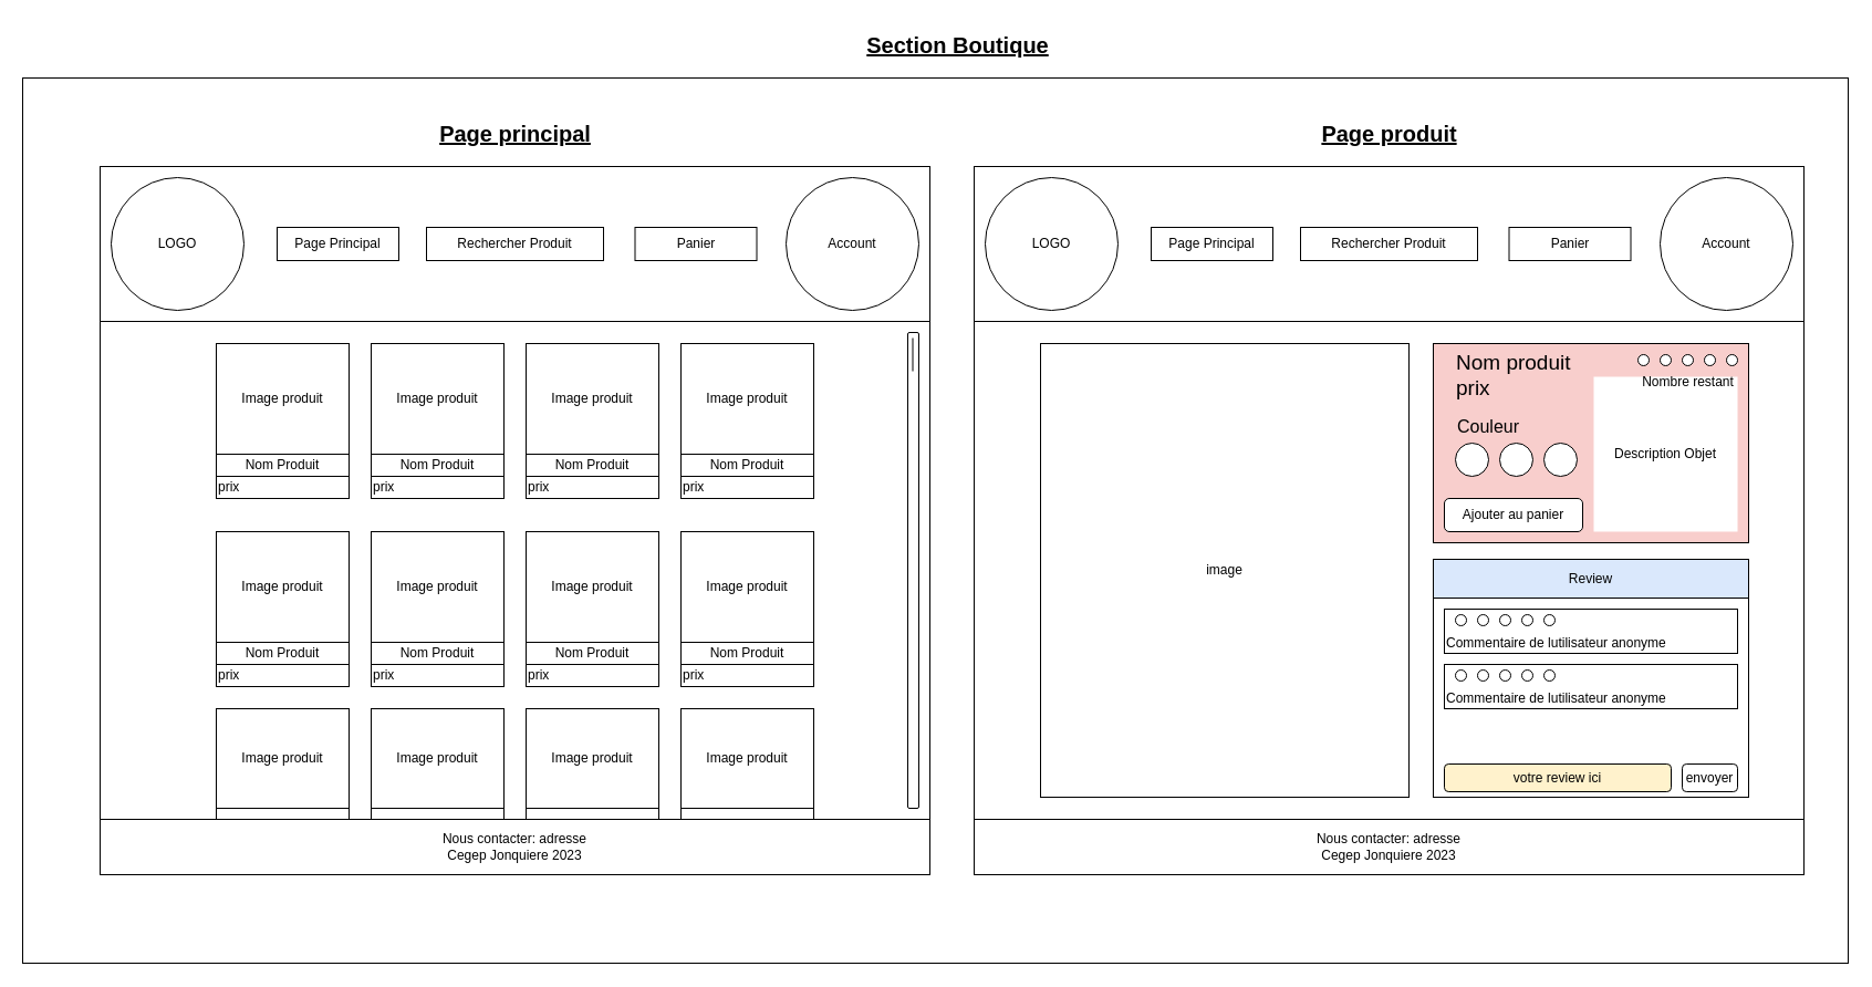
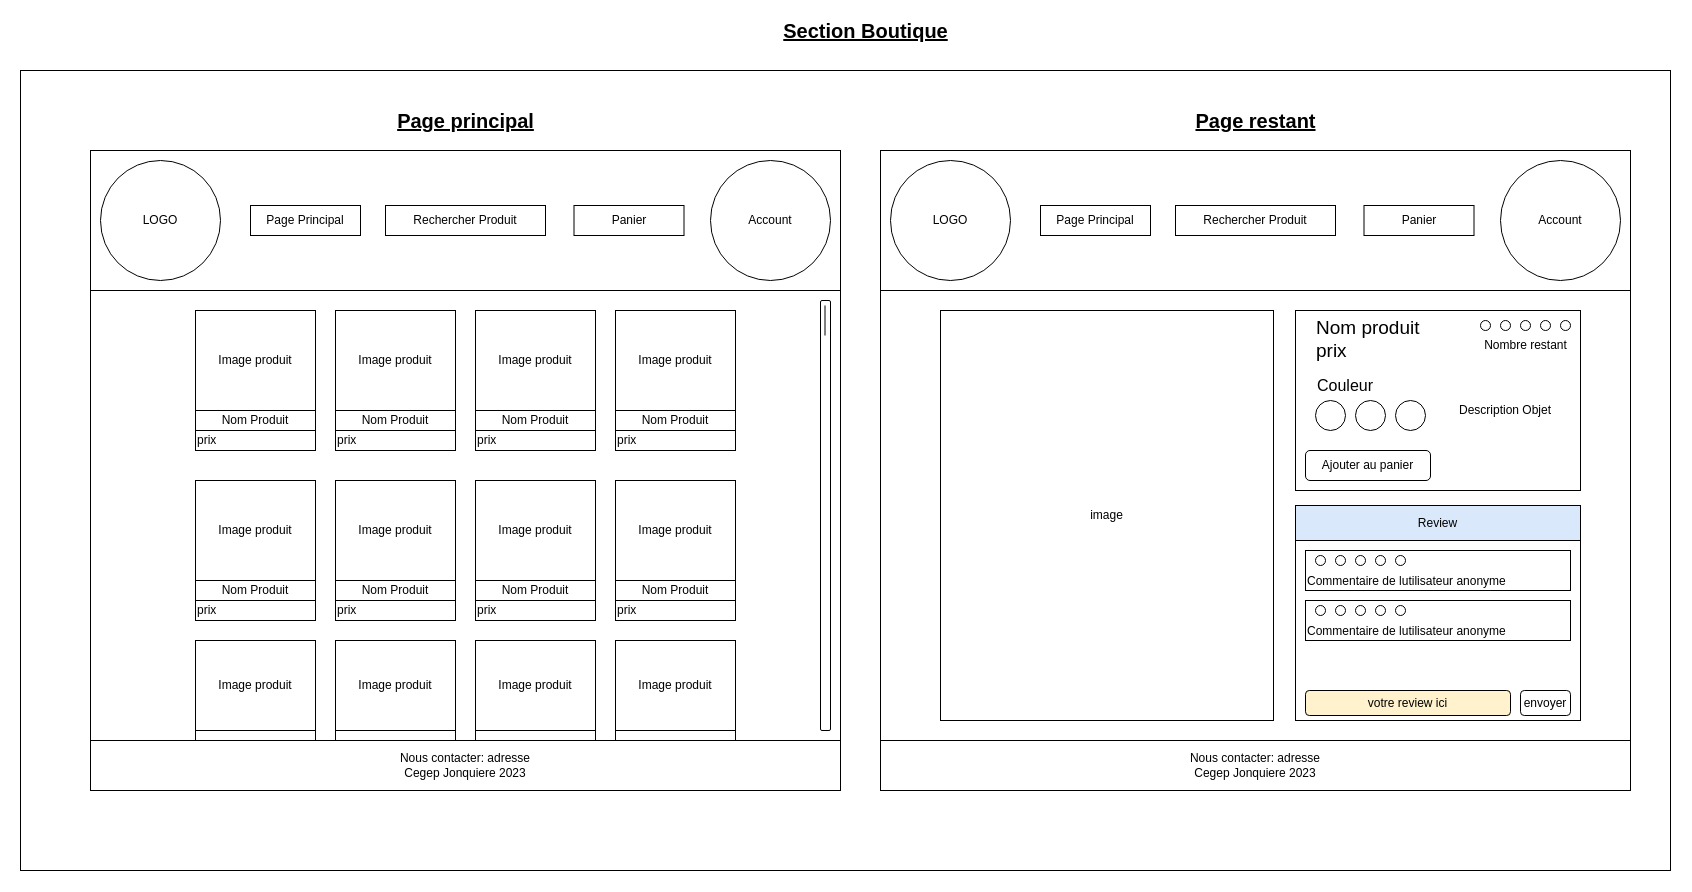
  <mxCell id="0" />
  <mxCell id="1" parent="0" />
  <mxCell id="2" value="" style="rounded=0;whiteSpace=wrap;html=1;" vertex="1" parent="1"><mxGeometry x="20" y="70" width="1650" height="800" as="geometry" /></mxCell>
  <mxCell id="3" value="" style="rounded=0;whiteSpace=wrap;html=1;" vertex="1" parent="1"><mxGeometry x="90" y="150" width="750" height="640" as="geometry" /></mxCell>
  <mxCell id="4" value="" style="rounded=0;whiteSpace=wrap;html=1;" vertex="1" parent="1"><mxGeometry x="90" y="150" width="750" height="140" as="geometry" /></mxCell>
  <mxCell id="5" value="LOGO" style="ellipse;whiteSpace=wrap;html=1;" vertex="1" parent="1"><mxGeometry x="100" y="160" width="120" height="120" as="geometry" /></mxCell>
  <mxCell id="6" value="Page Principal" style="rounded=0;whiteSpace=wrap;html=1;" vertex="1" parent="1"><mxGeometry x="250" y="205" width="110" height="30" as="geometry" /></mxCell>
- <mxCell id="7" value="Section Boutique" style="text;html=1;align=center;verticalAlign=middle;resizable=0;points=[];autosize=1;strokeColor=none;fillColor=none;fontStyle=5;fontSize=20;" vertex="1" parent="1"><mxGeometry x="770" y="20" width="190" height="40" as="geometry" /></mxCell>
+ <mxCell id="7" value="Section Boutique" style="text;html=1;align=center;verticalAlign=middle;resizable=0;points=[];autosize=1;strokeColor=none;fillColor=none;fontStyle=5;fontSize=20;" vertex="1" parent="1"><mxGeometry x="770" y="10" width="190" height="40" as="geometry" /></mxCell>
  <mxCell id="8" value="Page principal" style="text;html=1;align=center;verticalAlign=middle;resizable=0;points=[];autosize=1;strokeColor=none;fillColor=none;fontStyle=5;fontSize=20;" vertex="1" parent="1"><mxGeometry x="385" y="100" width="160" height="40" as="geometry" /></mxCell>
  <mxCell id="9" value="Rechercher Produit" style="rounded=0;whiteSpace=wrap;html=1;" vertex="1" parent="1"><mxGeometry x="385" y="205" width="160" height="30" as="geometry" /></mxCell>
  <mxCell id="10" value="Panier" style="rounded=0;whiteSpace=wrap;html=1;" vertex="1" parent="1"><mxGeometry x="573.5" y="205" width="110" height="30" as="geometry" /></mxCell>
  <mxCell id="11" value="Account" style="ellipse;whiteSpace=wrap;html=1;" vertex="1" parent="1"><mxGeometry x="710" y="160" width="120" height="120" as="geometry" /></mxCell>
  <mxCell id="12" value="Nom Produit" style="rounded=0;whiteSpace=wrap;html=1;" vertex="1" parent="1"><mxGeometry x="195" y="410" width="120" height="20" as="geometry" /></mxCell>
  <mxCell id="13" value="Image produit" style="rounded=0;whiteSpace=wrap;html=1;" vertex="1" parent="1"><mxGeometry x="195" y="310" width="120" height="100" as="geometry" /></mxCell>
  <mxCell id="14" value="Nom Produit" style="rounded=0;whiteSpace=wrap;html=1;" vertex="1" parent="1"><mxGeometry x="335" y="410" width="120" height="20" as="geometry" /></mxCell>
  <mxCell id="15" value="Image produit" style="rounded=0;whiteSpace=wrap;html=1;" vertex="1" parent="1"><mxGeometry x="335" y="310" width="120" height="100" as="geometry" /></mxCell>
  <mxCell id="16" value="Nom Produit" style="rounded=0;whiteSpace=wrap;html=1;" vertex="1" parent="1"><mxGeometry x="475" y="410" width="120" height="20" as="geometry" /></mxCell>
  <mxCell id="17" value="Image produit" style="rounded=0;whiteSpace=wrap;html=1;" vertex="1" parent="1"><mxGeometry x="475" y="310" width="120" height="100" as="geometry" /></mxCell>
  <mxCell id="18" value="Nom Produit" style="rounded=0;whiteSpace=wrap;html=1;" vertex="1" parent="1"><mxGeometry x="615" y="410" width="120" height="20" as="geometry" /></mxCell>
  <mxCell id="19" value="Image produit" style="rounded=0;whiteSpace=wrap;html=1;" vertex="1" parent="1"><mxGeometry x="615" y="310" width="120" height="100" as="geometry" /></mxCell>
  <mxCell id="20" value="Nom Produit" style="rounded=0;whiteSpace=wrap;html=1;" vertex="1" parent="1"><mxGeometry x="195" y="580" width="120" height="20" as="geometry" /></mxCell>
  <mxCell id="21" value="Image produit" style="rounded=0;whiteSpace=wrap;html=1;" vertex="1" parent="1"><mxGeometry x="195" y="480" width="120" height="100" as="geometry" /></mxCell>
  <mxCell id="22" value="Nom Produit" style="rounded=0;whiteSpace=wrap;html=1;" vertex="1" parent="1"><mxGeometry x="335" y="580" width="120" height="20" as="geometry" /></mxCell>
  <mxCell id="23" value="Image produit" style="rounded=0;whiteSpace=wrap;html=1;" vertex="1" parent="1"><mxGeometry x="335" y="480" width="120" height="100" as="geometry" /></mxCell>
  <mxCell id="24" value="Nom Produit" style="rounded=0;whiteSpace=wrap;html=1;" vertex="1" parent="1"><mxGeometry x="475" y="580" width="120" height="20" as="geometry" /></mxCell>
  <mxCell id="25" value="Image produit" style="rounded=0;whiteSpace=wrap;html=1;" vertex="1" parent="1"><mxGeometry x="475" y="480" width="120" height="100" as="geometry" /></mxCell>
  <mxCell id="26" value="Nom Produit" style="rounded=0;whiteSpace=wrap;html=1;" vertex="1" parent="1"><mxGeometry x="615" y="580" width="120" height="20" as="geometry" /></mxCell>
  <mxCell id="27" value="Image produit" style="rounded=0;whiteSpace=wrap;html=1;" vertex="1" parent="1"><mxGeometry x="615" y="480" width="120" height="100" as="geometry" /></mxCell>
  <mxCell id="28" value="Nom Produit" style="rounded=0;whiteSpace=wrap;html=1;" vertex="1" parent="1"><mxGeometry x="195" y="730" width="120" height="30" as="geometry" /></mxCell>
  <mxCell id="29" value="Image produit" style="rounded=0;whiteSpace=wrap;html=1;" vertex="1" parent="1"><mxGeometry x="195" y="640" width="120" height="90" as="geometry" /></mxCell>
  <mxCell id="30" value="Add" style="rounded=0;whiteSpace=wrap;html=1;" vertex="1" parent="1"><mxGeometry x="255" y="760" width="60" height="20" as="geometry" /></mxCell>
  <mxCell id="31" value="dispo" style="rounded=0;whiteSpace=wrap;html=1;" vertex="1" parent="1"><mxGeometry x="195" y="760" width="60" height="20" as="geometry" /></mxCell>
  <mxCell id="32" value="Nom Produit" style="rounded=0;whiteSpace=wrap;html=1;" vertex="1" parent="1"><mxGeometry x="335" y="730" width="120" height="30" as="geometry" /></mxCell>
  <mxCell id="33" value="Image produit" style="rounded=0;whiteSpace=wrap;html=1;" vertex="1" parent="1"><mxGeometry x="335" y="640" width="120" height="90" as="geometry" /></mxCell>
  <mxCell id="34" value="Add" style="rounded=0;whiteSpace=wrap;html=1;" vertex="1" parent="1"><mxGeometry x="395" y="760" width="60" height="20" as="geometry" /></mxCell>
  <mxCell id="35" value="dispo" style="rounded=0;whiteSpace=wrap;html=1;" vertex="1" parent="1"><mxGeometry x="335" y="760" width="60" height="20" as="geometry" /></mxCell>
  <mxCell id="36" value="Nom Produit" style="rounded=0;whiteSpace=wrap;html=1;" vertex="1" parent="1"><mxGeometry x="475" y="730" width="120" height="30" as="geometry" /></mxCell>
  <mxCell id="37" value="Image produit" style="rounded=0;whiteSpace=wrap;html=1;" vertex="1" parent="1"><mxGeometry x="475" y="640" width="120" height="90" as="geometry" /></mxCell>
  <mxCell id="38" value="Add" style="rounded=0;whiteSpace=wrap;html=1;" vertex="1" parent="1"><mxGeometry x="535" y="760" width="60" height="20" as="geometry" /></mxCell>
  <mxCell id="39" value="dispo" style="rounded=0;whiteSpace=wrap;html=1;" vertex="1" parent="1"><mxGeometry x="475" y="760" width="60" height="20" as="geometry" /></mxCell>
  <mxCell id="40" value="Nom Produit" style="rounded=0;whiteSpace=wrap;html=1;" vertex="1" parent="1"><mxGeometry x="615" y="730" width="120" height="30" as="geometry" /></mxCell>
  <mxCell id="41" value="Image produit" style="rounded=0;whiteSpace=wrap;html=1;" vertex="1" parent="1"><mxGeometry x="615" y="640" width="120" height="90" as="geometry" /></mxCell>
  <mxCell id="42" value="Add" style="rounded=0;whiteSpace=wrap;html=1;" vertex="1" parent="1"><mxGeometry x="675" y="760" width="60" height="20" as="geometry" /></mxCell>
  <mxCell id="43" value="dispo" style="rounded=0;whiteSpace=wrap;html=1;" vertex="1" parent="1"><mxGeometry x="615" y="760" width="60" height="20" as="geometry" /></mxCell>
  <mxCell id="44" value="Nous contacter: adresse&lt;br&gt;Cegep Jonquiere 2023" style="rounded=0;whiteSpace=wrap;html=1;" vertex="1" parent="1"><mxGeometry x="90" y="740" width="750" height="50" as="geometry" /></mxCell>
  <mxCell id="45" value="" style="rounded=1;whiteSpace=wrap;html=1;" vertex="1" parent="1"><mxGeometry x="820" y="300" width="10" height="430" as="geometry" /></mxCell>
  <mxCell id="46" value="" style="endArrow=none;html=1;rounded=0;" edge="1" parent="1"><mxGeometry width="50" height="50" relative="1" as="geometry"><mxPoint x="824.5" y="335" as="sourcePoint" /><mxPoint x="824.5" y="305" as="targetPoint" /></mxGeometry></mxCell>
  <mxCell id="47" value="" style="rounded=0;whiteSpace=wrap;html=1;" vertex="1" parent="1"><mxGeometry x="880" y="150" width="750" height="640" as="geometry" /></mxCell>
  <mxCell id="48" value="" style="rounded=0;whiteSpace=wrap;html=1;" vertex="1" parent="1"><mxGeometry x="880" y="150" width="750" height="140" as="geometry" /></mxCell>
  <mxCell id="49" value="LOGO" style="ellipse;whiteSpace=wrap;html=1;" vertex="1" parent="1"><mxGeometry x="890" y="160" width="120" height="120" as="geometry" /></mxCell>
  <mxCell id="50" value="Page Principal" style="rounded=0;whiteSpace=wrap;html=1;" vertex="1" parent="1"><mxGeometry x="1040" y="205" width="110" height="30" as="geometry" /></mxCell>
- <mxCell id="51" value="Page produit" style="text;html=1;align=center;verticalAlign=middle;resizable=0;points=[];autosize=1;strokeColor=none;fillColor=none;fontStyle=5;fontSize=20;" vertex="1" parent="1"><mxGeometry x="1185" y="100" width="140" height="40" as="geometry" /></mxCell>
+ <mxCell id="51" value="Page restant" style="text;html=1;align=center;verticalAlign=middle;resizable=0;points=[];autosize=1;strokeColor=none;fillColor=none;fontStyle=5;fontSize=20;" vertex="1" parent="1"><mxGeometry x="1185" y="100" width="140" height="40" as="geometry" /></mxCell>
  <mxCell id="52" value="Rechercher Produit" style="rounded=0;whiteSpace=wrap;html=1;" vertex="1" parent="1"><mxGeometry x="1175" y="205" width="160" height="30" as="geometry" /></mxCell>
  <mxCell id="53" value="Panier" style="rounded=0;whiteSpace=wrap;html=1;" vertex="1" parent="1"><mxGeometry x="1363.5" y="205" width="110" height="30" as="geometry" /></mxCell>
  <mxCell id="54" value="Account" style="ellipse;whiteSpace=wrap;html=1;" vertex="1" parent="1"><mxGeometry x="1500" y="160" width="120" height="120" as="geometry" /></mxCell>
  <mxCell id="55" value="Add" style="rounded=0;whiteSpace=wrap;html=1;" vertex="1" parent="1"><mxGeometry x="1045" y="760" width="60" height="20" as="geometry" /></mxCell>
  <mxCell id="56" value="dispo" style="rounded=0;whiteSpace=wrap;html=1;" vertex="1" parent="1"><mxGeometry x="985" y="760" width="60" height="20" as="geometry" /></mxCell>
  <mxCell id="57" value="Add" style="rounded=0;whiteSpace=wrap;html=1;" vertex="1" parent="1"><mxGeometry x="1185" y="760" width="60" height="20" as="geometry" /></mxCell>
  <mxCell id="58" value="dispo" style="rounded=0;whiteSpace=wrap;html=1;" vertex="1" parent="1"><mxGeometry x="1125" y="760" width="60" height="20" as="geometry" /></mxCell>
  <mxCell id="59" value="Add" style="rounded=0;whiteSpace=wrap;html=1;" vertex="1" parent="1"><mxGeometry x="1325" y="760" width="60" height="20" as="geometry" /></mxCell>
  <mxCell id="60" value="dispo" style="rounded=0;whiteSpace=wrap;html=1;" vertex="1" parent="1"><mxGeometry x="1265" y="760" width="60" height="20" as="geometry" /></mxCell>
  <mxCell id="61" value="Add" style="rounded=0;whiteSpace=wrap;html=1;" vertex="1" parent="1"><mxGeometry x="1465" y="760" width="60" height="20" as="geometry" /></mxCell>
  <mxCell id="62" value="dispo" style="rounded=0;whiteSpace=wrap;html=1;" vertex="1" parent="1"><mxGeometry x="1405" y="760" width="60" height="20" as="geometry" /></mxCell>
  <mxCell id="63" value="Nous contacter: adresse&lt;br&gt;Cegep Jonquiere 2023" style="rounded=0;whiteSpace=wrap;html=1;" vertex="1" parent="1"><mxGeometry x="880" y="740" width="750" height="50" as="geometry" /></mxCell>
  <mxCell id="64" value="image" style="rounded=0;whiteSpace=wrap;html=1;" vertex="1" parent="1"><mxGeometry x="940" y="310" width="333" height="410" as="geometry" /></mxCell>
  <mxCell id="65" value="prix" style="rounded=0;whiteSpace=wrap;html=1;align=left;" vertex="1" parent="1"><mxGeometry x="195" y="430" width="120" height="20" as="geometry" /></mxCell>
  <mxCell id="66" value="prix" style="rounded=0;whiteSpace=wrap;html=1;align=left;" vertex="1" parent="1"><mxGeometry x="335" y="430" width="120" height="20" as="geometry" /></mxCell>
  <mxCell id="67" value="prix" style="rounded=0;whiteSpace=wrap;html=1;align=left;" vertex="1" parent="1"><mxGeometry x="475" y="430" width="120" height="20" as="geometry" /></mxCell>
  <mxCell id="68" value="prix" style="rounded=0;whiteSpace=wrap;html=1;align=left;" vertex="1" parent="1"><mxGeometry x="615" y="430" width="120" height="20" as="geometry" /></mxCell>
  <mxCell id="69" value="prix" style="rounded=0;whiteSpace=wrap;html=1;align=left;" vertex="1" parent="1"><mxGeometry x="195" y="600" width="120" height="20" as="geometry" /></mxCell>
  <mxCell id="70" value="prix" style="rounded=0;whiteSpace=wrap;html=1;align=left;" vertex="1" parent="1"><mxGeometry x="335" y="600" width="120" height="20" as="geometry" /></mxCell>
  <mxCell id="71" value="prix" style="rounded=0;whiteSpace=wrap;html=1;align=left;" vertex="1" parent="1"><mxGeometry x="475" y="600" width="120" height="20" as="geometry" /></mxCell>
  <mxCell id="72" value="prix" style="rounded=0;whiteSpace=wrap;html=1;align=left;" vertex="1" parent="1"><mxGeometry x="615" y="600" width="120" height="20" as="geometry" /></mxCell>
- <mxCell id="73" value="&lt;font style=&quot;font-size: 19px;&quot;&gt;Nom produit&lt;br&gt;prix&lt;br&gt;&lt;/font&gt;" style="rounded=0;whiteSpace=wrap;html=1;align=left;verticalAlign=top;spacingLeft=19;fillColor=#f8cecc;" vertex="1" parent="1"><mxGeometry x="1295" y="310" width="285" height="180" as="geometry" /></mxCell>
+ <mxCell id="73" value="&lt;font style=&quot;font-size: 19px;&quot;&gt;Nom produit&lt;br&gt;prix&lt;br&gt;&lt;/font&gt;" style="rounded=0;whiteSpace=wrap;html=1;align=left;verticalAlign=top;spacingLeft=19;" vertex="1" parent="1"><mxGeometry x="1295" y="310" width="285" height="180" as="geometry" /></mxCell>
  <mxCell id="74" value="" style="ellipse;whiteSpace=wrap;html=1;aspect=fixed;" vertex="1" parent="1"><mxGeometry x="1315" y="400" width="30" height="30" as="geometry" /></mxCell>
  <mxCell id="75" value="&lt;font style=&quot;font-size: 16px;&quot;&gt;Couleur&lt;/font&gt;" style="text;html=1;align=left;verticalAlign=middle;resizable=0;points=[];autosize=1;strokeColor=none;fillColor=none;" vertex="1" parent="1"><mxGeometry x="1315" y="370" width="80" height="30" as="geometry" /></mxCell>
  <mxCell id="76" value="" style="ellipse;whiteSpace=wrap;html=1;aspect=fixed;" vertex="1" parent="1"><mxGeometry x="1355" y="400" width="30" height="30" as="geometry" /></mxCell>
  <mxCell id="77" value="" style="ellipse;whiteSpace=wrap;html=1;aspect=fixed;" vertex="1" parent="1"><mxGeometry x="1395" y="400" width="30" height="30" as="geometry" /></mxCell>
  <mxCell id="78" value="Ajouter au panier" style="rounded=1;whiteSpace=wrap;html=1;" vertex="1" parent="1"><mxGeometry x="1305" y="450" width="125" height="30" as="geometry" /></mxCell>
  <mxCell id="79" value="" style="rounded=0;whiteSpace=wrap;html=1;" vertex="1" parent="1"><mxGeometry x="1295" y="505" width="285" height="215" as="geometry" /></mxCell>
  <mxCell id="80" value="Review" style="rounded=0;whiteSpace=wrap;html=1;fillColor=#dae8fc;" vertex="1" parent="1"><mxGeometry x="1295" y="505" width="285" height="35" as="geometry" /></mxCell>
  <mxCell id="81" value="votre review ici" style="rounded=1;whiteSpace=wrap;html=1;fillColor=#fff2cc;" vertex="1" parent="1"><mxGeometry x="1305" y="690" width="205" height="25" as="geometry" /></mxCell>
  <mxCell id="82" value="envoyer" style="rounded=1;whiteSpace=wrap;html=1;" vertex="1" parent="1"><mxGeometry x="1520" y="690" width="50" height="25" as="geometry" /></mxCell>
  <mxCell id="83" value="Commentaire de lutilisateur anonyme" style="rounded=0;whiteSpace=wrap;html=1;align=left;verticalAlign=bottom;" vertex="1" parent="1"><mxGeometry x="1305" y="550" width="265" height="40" as="geometry" /></mxCell>
  <mxCell id="84" value="" style="ellipse;whiteSpace=wrap;html=1;aspect=fixed;" vertex="1" parent="1"><mxGeometry x="1315" y="555" width="10" height="10" as="geometry" /></mxCell>
  <mxCell id="85" value="" style="ellipse;whiteSpace=wrap;html=1;aspect=fixed;" vertex="1" parent="1"><mxGeometry x="1335" y="555" width="10" height="10" as="geometry" /></mxCell>
  <mxCell id="86" value="" style="ellipse;whiteSpace=wrap;html=1;aspect=fixed;" vertex="1" parent="1"><mxGeometry x="1355" y="555" width="10" height="10" as="geometry" /></mxCell>
  <mxCell id="87" value="" style="ellipse;whiteSpace=wrap;html=1;aspect=fixed;" vertex="1" parent="1"><mxGeometry x="1375" y="555" width="10" height="10" as="geometry" /></mxCell>
  <mxCell id="88" value="" style="ellipse;whiteSpace=wrap;html=1;aspect=fixed;" vertex="1" parent="1"><mxGeometry x="1395" y="555" width="10" height="10" as="geometry" /></mxCell>
  <mxCell id="89" value="Commentaire de lutilisateur anonyme" style="rounded=0;whiteSpace=wrap;html=1;align=left;verticalAlign=bottom;" vertex="1" parent="1"><mxGeometry x="1305" y="600" width="265" height="40" as="geometry" /></mxCell>
  <mxCell id="90" value="" style="ellipse;whiteSpace=wrap;html=1;aspect=fixed;" vertex="1" parent="1"><mxGeometry x="1315" y="605" width="10" height="10" as="geometry" /></mxCell>
  <mxCell id="91" value="" style="ellipse;whiteSpace=wrap;html=1;aspect=fixed;" vertex="1" parent="1"><mxGeometry x="1335" y="605" width="10" height="10" as="geometry" /></mxCell>
  <mxCell id="92" value="" style="ellipse;whiteSpace=wrap;html=1;aspect=fixed;" vertex="1" parent="1"><mxGeometry x="1355" y="605" width="10" height="10" as="geometry" /></mxCell>
  <mxCell id="93" value="" style="ellipse;whiteSpace=wrap;html=1;aspect=fixed;" vertex="1" parent="1"><mxGeometry x="1375" y="605" width="10" height="10" as="geometry" /></mxCell>
  <mxCell id="94" value="" style="ellipse;whiteSpace=wrap;html=1;aspect=fixed;" vertex="1" parent="1"><mxGeometry x="1395" y="605" width="10" height="10" as="geometry" /></mxCell>
  <mxCell id="95" value="" style="ellipse;whiteSpace=wrap;html=1;aspect=fixed;" vertex="1" parent="1"><mxGeometry x="1560" y="320" width="10" height="10" as="geometry" /></mxCell>
  <mxCell id="96" value="" style="ellipse;whiteSpace=wrap;html=1;aspect=fixed;" vertex="1" parent="1"><mxGeometry x="1540" y="320" width="10" height="10" as="geometry" /></mxCell>
  <mxCell id="97" value="" style="ellipse;whiteSpace=wrap;html=1;aspect=fixed;" vertex="1" parent="1"><mxGeometry x="1520" y="320" width="10" height="10" as="geometry" /></mxCell>
  <mxCell id="98" value="" style="ellipse;whiteSpace=wrap;html=1;aspect=fixed;" vertex="1" parent="1"><mxGeometry x="1500" y="320" width="10" height="10" as="geometry" /></mxCell>
  <mxCell id="99" value="" style="ellipse;whiteSpace=wrap;html=1;aspect=fixed;" vertex="1" parent="1"><mxGeometry x="1480" y="320" width="10" height="10" as="geometry" /></mxCell>
  <mxCell id="100" value="Description Objet" style="rounded=0;whiteSpace=wrap;html=1;strokeColor=none;" vertex="1" parent="1"><mxGeometry x="1440" y="340" width="130" height="140" as="geometry" /></mxCell>
  <mxCell id="101" value="Nombre restant" style="text;html=1;align=center;verticalAlign=middle;resizable=0;points=[];autosize=1;strokeColor=none;fillColor=none;" vertex="1" parent="1"><mxGeometry x="1470" y="330" width="110" height="30" as="geometry" /></mxCell>
